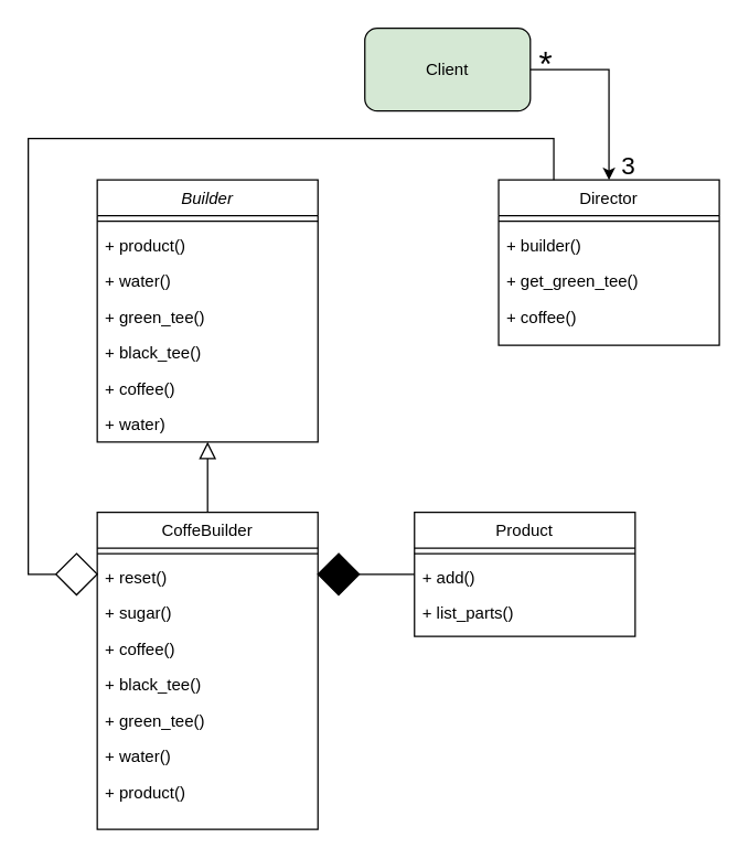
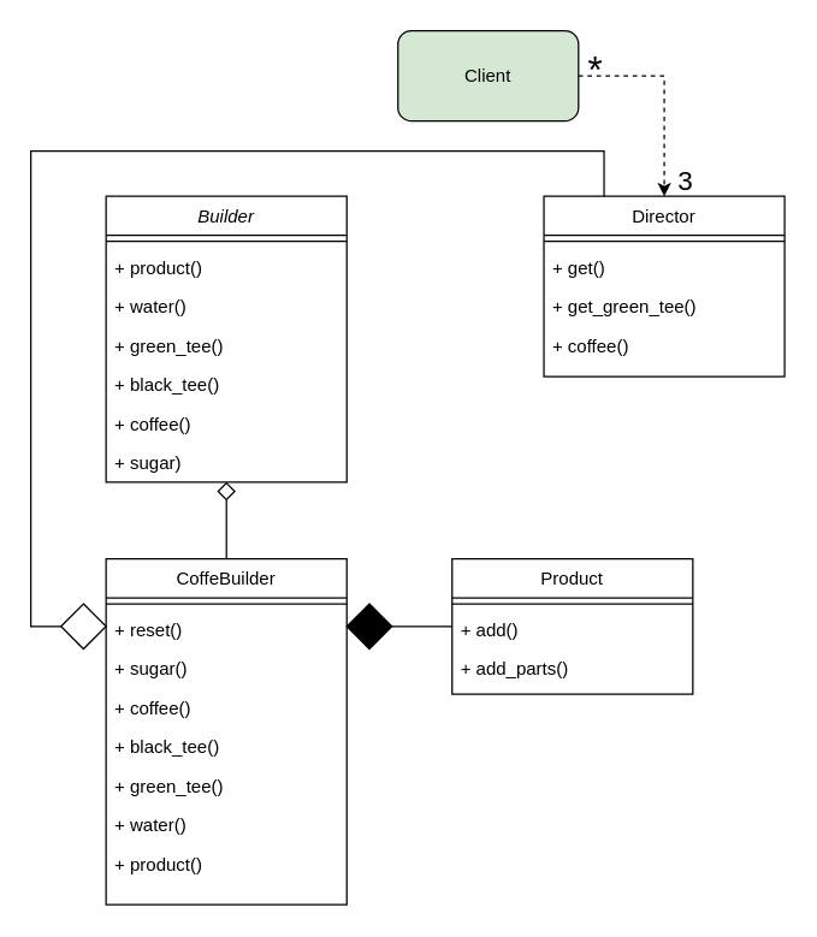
  <mxCell id="0" />
  <mxCell id="1" parent="0" />
  <mxCell id="2" value="Builder" style="swimlane;fontStyle=2;align=center;verticalAlign=top;childLayout=stackLayout;horizontal=1;startSize=26;horizontalStack=0;resizeParent=1;resizeLast=0;collapsible=1;marginBottom=0;rounded=0;shadow=0;strokeWidth=1;" parent="1" vertex="1"><mxGeometry x="70" y="130" width="160" height="190" as="geometry"><mxRectangle x="230" y="140" width="160" height="26" as="alternateBounds" /></mxGeometry></mxCell>
  <mxCell id="3" value="" style="line;html=1;strokeWidth=1;align=left;verticalAlign=middle;spacingTop=-1;spacingLeft=3;spacingRight=3;rotatable=0;labelPosition=right;points=[];portConstraint=eastwest;" parent="2" vertex="1"><mxGeometry y="26" width="160" height="8" as="geometry" /></mxCell>
  <mxCell id="4" value="+ product()" style="text;align=left;verticalAlign=top;spacingLeft=4;spacingRight=4;overflow=hidden;rotatable=0;points=[[0,0.5],[1,0.5]];portConstraint=eastwest;" parent="2" vertex="1"><mxGeometry y="34" width="160" height="26" as="geometry" /></mxCell>
  <mxCell id="5" value="+ water()" style="text;align=left;verticalAlign=top;spacingLeft=4;spacingRight=4;overflow=hidden;rotatable=0;points=[[0,0.5],[1,0.5]];portConstraint=eastwest;" parent="2" vertex="1"><mxGeometry y="60" width="160" height="26" as="geometry" /></mxCell>
  <mxCell id="6" value="+ green_tee()" style="text;align=left;verticalAlign=top;spacingLeft=4;spacingRight=4;overflow=hidden;rotatable=0;points=[[0,0.5],[1,0.5]];portConstraint=eastwest;" parent="2" vertex="1"><mxGeometry y="86" width="160" height="26" as="geometry" /></mxCell>
  <mxCell id="7" value="+ black_tee()" style="text;align=left;verticalAlign=top;spacingLeft=4;spacingRight=4;overflow=hidden;rotatable=0;points=[[0,0.5],[1,0.5]];portConstraint=eastwest;" parent="2" vertex="1"><mxGeometry y="112" width="160" height="26" as="geometry" /></mxCell>
  <mxCell id="8" value="+ coffee()" style="text;align=left;verticalAlign=top;spacingLeft=4;spacingRight=4;overflow=hidden;rotatable=0;points=[[0,0.5],[1,0.5]];portConstraint=eastwest;" parent="2" vertex="1"><mxGeometry y="138" width="160" height="26" as="geometry" /></mxCell>
- <mxCell id="9" value="+ water)" style="text;align=left;verticalAlign=top;spacingLeft=4;spacingRight=4;overflow=hidden;rotatable=0;points=[[0,0.5],[1,0.5]];portConstraint=eastwest;" parent="2" vertex="1"><mxGeometry y="164" width="160" height="26" as="geometry" /></mxCell>
- <mxCell id="10" value="" style="endArrow=block;endSize=10;endFill=0;shadow=0;strokeWidth=1;rounded=0;edgeStyle=elbowEdgeStyle;elbow=vertical;exitX=0.5;exitY=0;exitDx=0;exitDy=0;" parent="1" source="11" target="2" edge="1"><mxGeometry width="160" relative="1" as="geometry"><mxPoint x="50" y="413" as="sourcePoint" /><mxPoint x="50" y="213" as="targetPoint" /></mxGeometry></mxCell>
+ <mxCell id="9" value="+ sugar)" style="text;align=left;verticalAlign=top;spacingLeft=4;spacingRight=4;overflow=hidden;rotatable=0;points=[[0,0.5],[1,0.5]];portConstraint=eastwest;" parent="2" vertex="1"><mxGeometry y="164" width="160" height="26" as="geometry" /></mxCell>
+ <mxCell id="10" value="" style="endArrow=diamond;endSize=10;endFill=0;shadow=0;strokeWidth=1;rounded=0;edgeStyle=elbowEdgeStyle;elbow=vertical;exitX=0.5;exitY=0;exitDx=0;exitDy=0;" parent="1" source="11" target="2" edge="1"><mxGeometry width="160" relative="1" as="geometry"><mxPoint x="50" y="413" as="sourcePoint" /><mxPoint x="50" y="213" as="targetPoint" /></mxGeometry></mxCell>
  <mxCell id="11" value="CoffeBuilder" style="swimlane;fontStyle=0;align=center;verticalAlign=top;childLayout=stackLayout;horizontal=1;startSize=26;horizontalStack=0;resizeParent=1;resizeLast=0;collapsible=1;marginBottom=0;rounded=0;shadow=0;strokeWidth=1;" parent="1" vertex="1"><mxGeometry x="70" y="371" width="160" height="230" as="geometry"><mxRectangle x="230" y="140" width="160" height="26" as="alternateBounds" /></mxGeometry></mxCell>
  <mxCell id="12" value="" style="line;html=1;strokeWidth=1;align=left;verticalAlign=middle;spacingTop=-1;spacingLeft=3;spacingRight=3;rotatable=0;labelPosition=right;points=[];portConstraint=eastwest;" parent="11" vertex="1"><mxGeometry y="26" width="160" height="8" as="geometry" /></mxCell>
  <mxCell id="13" value="+ reset()" style="text;align=left;verticalAlign=top;spacingLeft=4;spacingRight=4;overflow=hidden;rotatable=0;points=[[0,0.5],[1,0.5]];portConstraint=eastwest;" parent="11" vertex="1"><mxGeometry y="34" width="160" height="26" as="geometry" /></mxCell>
  <mxCell id="14" value="+ sugar()" style="text;align=left;verticalAlign=top;spacingLeft=4;spacingRight=4;overflow=hidden;rotatable=0;points=[[0,0.5],[1,0.5]];portConstraint=eastwest;" parent="11" vertex="1"><mxGeometry y="60" width="160" height="26" as="geometry" /></mxCell>
  <mxCell id="15" value="+ coffee()" style="text;align=left;verticalAlign=top;spacingLeft=4;spacingRight=4;overflow=hidden;rotatable=0;points=[[0,0.5],[1,0.5]];portConstraint=eastwest;" parent="11" vertex="1"><mxGeometry y="86" width="160" height="26" as="geometry" /></mxCell>
  <mxCell id="16" value="+ black_tee()" style="text;align=left;verticalAlign=top;spacingLeft=4;spacingRight=4;overflow=hidden;rotatable=0;points=[[0,0.5],[1,0.5]];portConstraint=eastwest;" parent="11" vertex="1"><mxGeometry y="112" width="160" height="26" as="geometry" /></mxCell>
  <mxCell id="17" value="+ green_tee()" style="text;align=left;verticalAlign=top;spacingLeft=4;spacingRight=4;overflow=hidden;rotatable=0;points=[[0,0.5],[1,0.5]];portConstraint=eastwest;" parent="11" vertex="1"><mxGeometry y="138" width="160" height="26" as="geometry" /></mxCell>
  <mxCell id="18" value="+ water()" style="text;align=left;verticalAlign=top;spacingLeft=4;spacingRight=4;overflow=hidden;rotatable=0;points=[[0,0.5],[1,0.5]];portConstraint=eastwest;" parent="11" vertex="1"><mxGeometry y="164" width="160" height="26" as="geometry" /></mxCell>
  <mxCell id="19" value="+ product()" style="text;align=left;verticalAlign=top;spacingLeft=4;spacingRight=4;overflow=hidden;rotatable=0;points=[[0,0.5],[1,0.5]];portConstraint=eastwest;" parent="11" vertex="1"><mxGeometry y="190" width="160" height="26" as="geometry" /></mxCell>
  <mxCell id="20" value="Product" style="swimlane;fontStyle=0;align=center;verticalAlign=top;childLayout=stackLayout;horizontal=1;startSize=26;horizontalStack=0;resizeParent=1;resizeLast=0;collapsible=1;marginBottom=0;rounded=0;shadow=0;strokeWidth=1;" parent="1" vertex="1"><mxGeometry x="300" y="371" width="160" height="90" as="geometry"><mxRectangle x="230" y="140" width="160" height="26" as="alternateBounds" /></mxGeometry></mxCell>
  <mxCell id="21" value="" style="line;html=1;strokeWidth=1;align=left;verticalAlign=middle;spacingTop=-1;spacingLeft=3;spacingRight=3;rotatable=0;labelPosition=right;points=[];portConstraint=eastwest;" parent="20" vertex="1"><mxGeometry y="26" width="160" height="8" as="geometry" /></mxCell>
  <mxCell id="22" value="+ add()" style="text;align=left;verticalAlign=top;spacingLeft=4;spacingRight=4;overflow=hidden;rotatable=0;points=[[0,0.5],[1,0.5]];portConstraint=eastwest;" parent="20" vertex="1"><mxGeometry y="34" width="160" height="26" as="geometry" /></mxCell>
- <mxCell id="23" value="+ list_parts()" style="text;align=left;verticalAlign=top;spacingLeft=4;spacingRight=4;overflow=hidden;rotatable=0;points=[[0,0.5],[1,0.5]];portConstraint=eastwest;" parent="20" vertex="1"><mxGeometry y="60" width="160" height="26" as="geometry" /></mxCell>
+ <mxCell id="23" value="+ add_parts()" style="text;align=left;verticalAlign=top;spacingLeft=4;spacingRight=4;overflow=hidden;rotatable=0;points=[[0,0.5],[1,0.5]];portConstraint=eastwest;" parent="20" vertex="1"><mxGeometry y="60" width="160" height="26" as="geometry" /></mxCell>
  <mxCell id="24" value="Director" style="swimlane;fontStyle=0;align=center;verticalAlign=top;childLayout=stackLayout;horizontal=1;startSize=26;horizontalStack=0;resizeParent=1;resizeLast=0;collapsible=1;marginBottom=0;rounded=0;shadow=0;strokeWidth=1;" parent="1" vertex="1"><mxGeometry x="361" y="130" width="160" height="120" as="geometry"><mxRectangle x="230" y="140" width="160" height="26" as="alternateBounds" /></mxGeometry></mxCell>
  <mxCell id="25" value="" style="line;html=1;strokeWidth=1;align=left;verticalAlign=middle;spacingTop=-1;spacingLeft=3;spacingRight=3;rotatable=0;labelPosition=right;points=[];portConstraint=eastwest;" parent="24" vertex="1"><mxGeometry y="26" width="160" height="8" as="geometry" /></mxCell>
- <mxCell id="26" value="+ builder()" style="text;align=left;verticalAlign=top;spacingLeft=4;spacingRight=4;overflow=hidden;rotatable=0;points=[[0,0.5],[1,0.5]];portConstraint=eastwest;" parent="24" vertex="1"><mxGeometry y="34" width="160" height="26" as="geometry" /></mxCell>
+ <mxCell id="26" value="+ get()" style="text;align=left;verticalAlign=top;spacingLeft=4;spacingRight=4;overflow=hidden;rotatable=0;points=[[0,0.5],[1,0.5]];portConstraint=eastwest;" parent="24" vertex="1"><mxGeometry y="34" width="160" height="26" as="geometry" /></mxCell>
  <mxCell id="27" value="+ get_green_tee()" style="text;align=left;verticalAlign=top;spacingLeft=4;spacingRight=4;overflow=hidden;rotatable=0;points=[[0,0.5],[1,0.5]];portConstraint=eastwest;" parent="24" vertex="1"><mxGeometry y="60" width="160" height="26" as="geometry" /></mxCell>
  <mxCell id="28" value="+ coffee()" style="text;align=left;verticalAlign=top;spacingLeft=4;spacingRight=4;overflow=hidden;rotatable=0;points=[[0,0.5],[1,0.5]];portConstraint=eastwest;" parent="24" vertex="1"><mxGeometry y="86" width="160" height="26" as="geometry" /></mxCell>
  <mxCell id="29" value="Client" style="rounded=1;whiteSpace=wrap;html=1;fillColor=#d5e8d4;" parent="1" vertex="1"><mxGeometry x="264" y="20" width="120" height="60" as="geometry" /></mxCell>
- <mxCell id="30" value="" style="endArrow=classic;html=1;rounded=0;exitX=1;exitY=0.5;exitDx=0;exitDy=0;entryX=0.5;entryY=0;entryDx=0;entryDy=0;" parent="1" source="29" target="24" edge="1"><mxGeometry width="50" height="50" relative="1" as="geometry"><mxPoint x="430" y="100" as="sourcePoint" /><mxPoint x="500" y="100" as="targetPoint" /><Array as="points"><mxPoint x="430" y="50" /><mxPoint x="441" y="50" /></Array></mxGeometry></mxCell>
+ <mxCell id="30" value="" style="endArrow=classic;html=1;rounded=0;exitX=1;exitY=0.5;exitDx=0;exitDy=0;entryX=0.5;entryY=0;entryDx=0;entryDy=0;dashed=1;" parent="1" source="29" target="24" edge="1"><mxGeometry width="50" height="50" relative="1" as="geometry"><mxPoint x="430" y="100" as="sourcePoint" /><mxPoint x="500" y="100" as="targetPoint" /><Array as="points"><mxPoint x="430" y="50" /><mxPoint x="441" y="50" /></Array></mxGeometry></mxCell>
  <mxCell id="31" value="&lt;font style=&quot;font-size: 25px&quot;&gt;*&lt;/font&gt;" style="text;html=1;align=center;verticalAlign=middle;resizable=0;points=[];autosize=1;strokeColor=none;fillColor=none;" parent="1" vertex="1"><mxGeometry x="380" y="35" width="30" height="20" as="geometry" /></mxCell>
  <mxCell id="32" value="&lt;font style=&quot;font-size: 18px&quot;&gt;3&lt;/font&gt;" style="text;html=1;align=center;verticalAlign=middle;resizable=0;points=[];autosize=1;strokeColor=none;fillColor=none;" parent="1" vertex="1"><mxGeometry x="440" y="110" width="30" height="20" as="geometry" /></mxCell>
  <mxCell id="33" value="" style="rhombus;whiteSpace=wrap;html=1;fontSize=18;fillColor=#000000;" parent="1" vertex="1"><mxGeometry x="230" y="401" width="30" height="30" as="geometry" /></mxCell>
  <mxCell id="34" value="" style="endArrow=none;html=1;rounded=0;fontSize=18;exitX=1;exitY=0.5;exitDx=0;exitDy=0;" parent="1" source="33" edge="1"><mxGeometry width="50" height="50" relative="1" as="geometry"><mxPoint x="260" y="301" as="sourcePoint" /><mxPoint x="300" y="416" as="targetPoint" /></mxGeometry></mxCell>
  <mxCell id="35" value="" style="rhombus;whiteSpace=wrap;html=1;fontSize=18;fillColor=#FFFFFF;strokeColor=#000000;" parent="1" vertex="1"><mxGeometry x="40" y="401" width="30" height="30" as="geometry" /></mxCell>
  <mxCell id="36" value="" style="endArrow=none;html=1;rounded=0;fontSize=18;exitX=0;exitY=0.5;exitDx=0;exitDy=0;entryX=0.25;entryY=0;entryDx=0;entryDy=0;" parent="1" source="35" target="24" edge="1"><mxGeometry width="50" height="50" relative="1" as="geometry"><mxPoint x="-30" y="401" as="sourcePoint" /><mxPoint x="390" y="100" as="targetPoint" /><Array as="points"><mxPoint x="20" y="416" /><mxPoint x="20" y="100" /><mxPoint x="401" y="100" /></Array></mxGeometry></mxCell>
